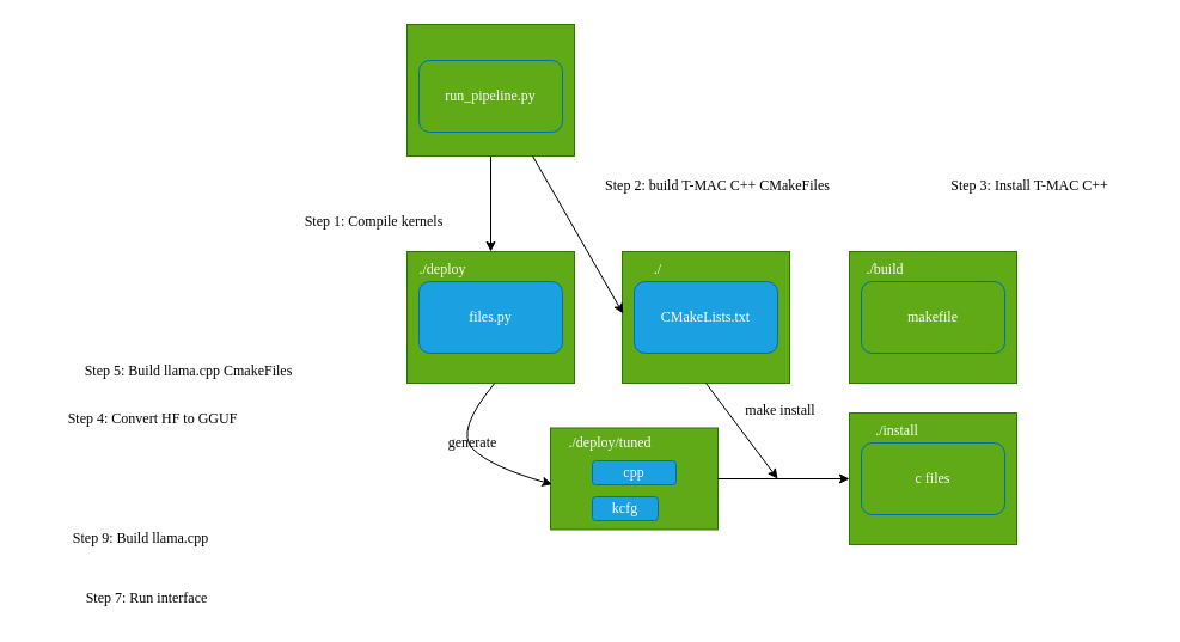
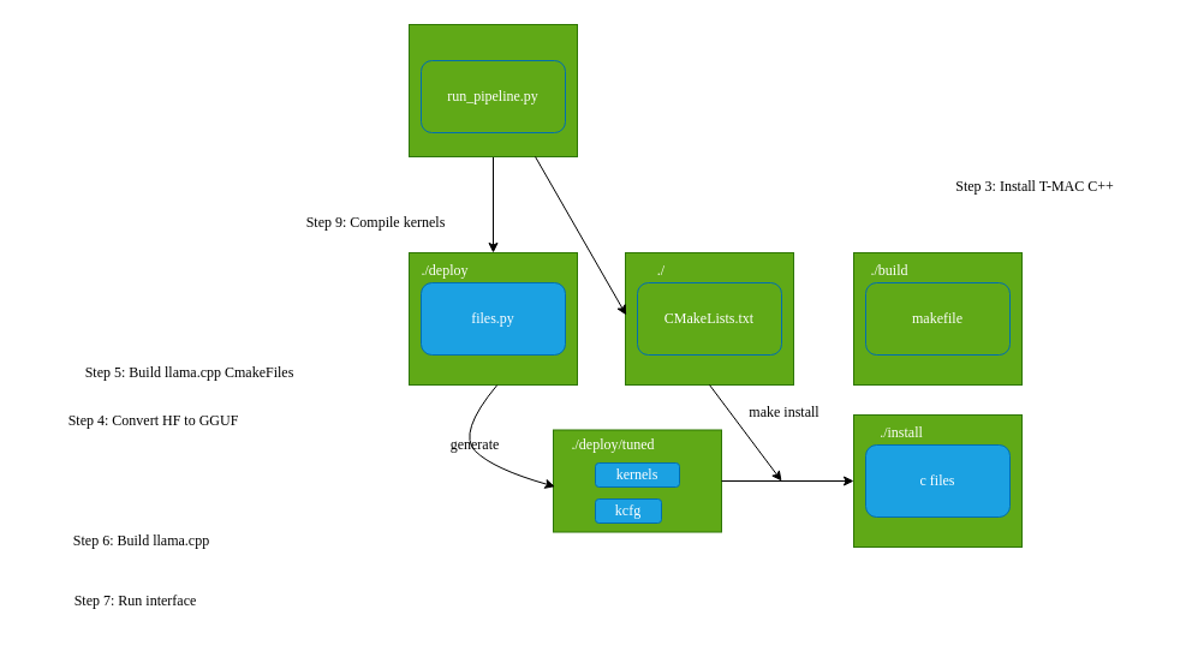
  <mxCell id="0" />
  <mxCell id="1" parent="0" />
  <mxCell id="2" style="edgeStyle=orthogonalEdgeStyle;rounded=0;orthogonalLoop=1;jettySize=auto;html=1;entryX=0.5;entryY=0;entryDx=0;entryDy=0;" edge="1" parent="1" source="3" target="5"><mxGeometry relative="1" as="geometry" /></mxCell>
  <mxCell id="3" value="" style="rounded=0;whiteSpace=wrap;html=1;fillColor=#60a917;fontColor=#ffffff;strokeColor=#2D7600;" vertex="1" parent="1"><mxGeometry x="340" y="20" width="140" height="110" as="geometry" /></mxCell>
  <mxCell id="4" value="&lt;font face=&quot;Lucida Console&quot;&gt;run_pipeline.py&lt;/font&gt;" style="rounded=1;whiteSpace=wrap;html=1;fillColor=#60a917;fontColor=#ffffff;strokeColor=#006EAF;" vertex="1" parent="1"><mxGeometry x="350" y="50" width="120" height="60" as="geometry" /></mxCell>
  <mxCell id="5" value="" style="rounded=0;whiteSpace=wrap;html=1;fillColor=#60a917;fontColor=#ffffff;strokeColor=#2D7600;" vertex="1" parent="1"><mxGeometry x="340" y="210" width="140" height="110" as="geometry" /></mxCell>
  <mxCell id="6" value="&lt;font face=&quot;Lucida Console&quot;&gt;./deploy&lt;/font&gt;" style="text;html=1;align=center;verticalAlign=middle;whiteSpace=wrap;rounded=0;fontColor=#FFFFFF;" vertex="1" parent="1"><mxGeometry x="340" y="210" width="60" height="30" as="geometry" /></mxCell>
  <mxCell id="7" value="&lt;font face=&quot;Lucida Console&quot;&gt;&lt;span style=&quot;font-size: 12px;&quot;&gt;files.py&lt;/span&gt;&lt;/font&gt;" style="rounded=1;whiteSpace=wrap;html=1;fillColor=#1ba1e2;fontColor=#ffffff;strokeColor=#006EAF;" vertex="1" parent="1"><mxGeometry x="350" y="235" width="120" height="60" as="geometry" /></mxCell>
- <mxCell id="8" value="&lt;font face=&quot;Lucida Console&quot; color=&quot;#000000&quot;&gt;Step 1:&amp;nbsp;&lt;span style=&quot;font-size: 12px;&quot;&gt;Compile kernels&lt;/span&gt;&lt;/font&gt;" style="text;html=1;align=center;verticalAlign=middle;whiteSpace=wrap;rounded=0;fontColor=#FFFFFF;" vertex="1" parent="1"><mxGeometry x="225" y="170" width="175" height="30" as="geometry" /></mxCell>
- <mxCell id="9" value="&lt;font face=&quot;Lucida Console&quot; color=&quot;#000000&quot;&gt;Step 2: build T-MAC C++ CMakeFiles&lt;/font&gt;" style="text;html=1;align=center;verticalAlign=middle;whiteSpace=wrap;rounded=0;fontColor=#FFFFFF;" vertex="1" parent="1"><mxGeometry x="470" y="140" width="260" height="30" as="geometry" /></mxCell>
+ <mxCell id="8" value="&lt;font face=&quot;Lucida Console&quot; color=&quot;#000000&quot;&gt;Step 9:&amp;nbsp;&lt;span style=&quot;font-size: 12px;&quot;&gt;Compile kernels&lt;/span&gt;&lt;/font&gt;" style="text;html=1;align=center;verticalAlign=middle;whiteSpace=wrap;rounded=0;fontColor=#FFFFFF;" vertex="1" parent="1"><mxGeometry x="225" y="170" width="175" height="30" as="geometry" /></mxCell>
  <mxCell id="10" value="&lt;font face=&quot;Lucida Console&quot; color=&quot;#000000&quot;&gt;Step 3: Install T-MAC C++&amp;nbsp;&lt;/font&gt;" style="text;html=1;align=center;verticalAlign=middle;whiteSpace=wrap;rounded=0;fontColor=#FFFFFF;" vertex="1" parent="1"><mxGeometry x="760" y="140" width="205" height="30" as="geometry" /></mxCell>
  <mxCell id="11" value="&lt;font face=&quot;Lucida Console&quot; color=&quot;#000000&quot;&gt;Step 4: Convert HF to GGUF&lt;/font&gt;" style="text;html=1;align=center;verticalAlign=middle;whiteSpace=wrap;rounded=0;fontColor=#FFFFFF;" vertex="1" parent="1"><mxGeometry x="25" y="335" width="205" height="30" as="geometry" /></mxCell>
  <mxCell id="12" value="&lt;font face=&quot;Lucida Console&quot; color=&quot;#000000&quot;&gt;Step 5: Build llama.cpp CmakeFiles&lt;/font&gt;" style="text;html=1;align=center;verticalAlign=middle;whiteSpace=wrap;rounded=0;fontColor=#FFFFFF;" vertex="1" parent="1"><mxGeometry x="25" y="295" width="265" height="30" as="geometry" /></mxCell>
- <mxCell id="13" value="&lt;font face=&quot;Lucida Console&quot; color=&quot;#000000&quot;&gt;Step 9: Build llama.cpp&lt;/font&gt;" style="text;html=1;align=center;verticalAlign=middle;whiteSpace=wrap;rounded=0;fontColor=#FFFFFF;" vertex="1" parent="1"><mxGeometry x="25" y="435" width="185" height="30" as="geometry" /></mxCell>
- <mxCell id="14" value="&lt;font face=&quot;Lucida Console&quot; color=&quot;#000000&quot;&gt;Step 7: Run interface&lt;/font&gt;" style="text;html=1;align=center;verticalAlign=middle;whiteSpace=wrap;rounded=0;fontColor=#FFFFFF;" vertex="1" parent="1"><mxGeometry x="30" y="485" width="185" height="30" as="geometry" /></mxCell>
+ <mxCell id="13" value="&lt;font face=&quot;Lucida Console&quot; color=&quot;#000000&quot;&gt;Step 6: Build llama.cpp&lt;/font&gt;" style="text;html=1;align=center;verticalAlign=middle;whiteSpace=wrap;rounded=0;fontColor=#FFFFFF;" vertex="1" parent="1"><mxGeometry x="25" y="435" width="185" height="30" as="geometry" /></mxCell>
+ <mxCell id="14" value="&lt;font face=&quot;Lucida Console&quot; color=&quot;#000000&quot;&gt;Step 7: Run interface&lt;/font&gt;" style="text;html=1;align=center;verticalAlign=middle;whiteSpace=wrap;rounded=0;fontColor=#FFFFFF;" vertex="1" parent="1"><mxGeometry x="20" y="485" width="185" height="30" as="geometry" /></mxCell>
  <mxCell id="15" value="" style="rounded=0;whiteSpace=wrap;html=1;fillColor=#60a917;fontColor=#ffffff;strokeColor=#2D7600;" vertex="1" parent="1"><mxGeometry x="520" y="210" width="140" height="110" as="geometry" /></mxCell>
  <mxCell id="16" value="&lt;font face=&quot;Lucida Console&quot;&gt;./&lt;/font&gt;" style="text;html=1;align=center;verticalAlign=middle;whiteSpace=wrap;rounded=0;fontColor=#FFFFFF;" vertex="1" parent="1"><mxGeometry x="520" y="210" width="60" height="30" as="geometry" /></mxCell>
- <mxCell id="17" value="&lt;font face=&quot;Lucida Console&quot;&gt;&lt;span style=&quot;font-size: 12px;&quot;&gt;CMakeLists.txt&lt;/span&gt;&lt;/font&gt;" style="rounded=1;whiteSpace=wrap;html=1;fillColor=#1ba1e2;fontColor=#ffffff;strokeColor=#006EAF;" vertex="1" parent="1"><mxGeometry x="530" y="235" width="120" height="60" as="geometry" /></mxCell>
+ <mxCell id="17" value="&lt;font face=&quot;Lucida Console&quot;&gt;&lt;span style=&quot;font-size: 12px;&quot;&gt;CMakeLists.txt&lt;/span&gt;&lt;/font&gt;" style="rounded=1;whiteSpace=wrap;html=1;fillColor=#60a917;fontColor=#ffffff;strokeColor=#006EAF;" vertex="1" parent="1"><mxGeometry x="530" y="235" width="120" height="60" as="geometry" /></mxCell>
  <mxCell id="18" value="" style="rounded=0;whiteSpace=wrap;html=1;fillColor=#60a917;fontColor=#ffffff;strokeColor=#2D7600;" vertex="1" parent="1"><mxGeometry x="460" y="357.5" width="140" height="85" as="geometry" /></mxCell>
  <mxCell id="19" value="&lt;font face=&quot;Lucida Console&quot;&gt;./&lt;/font&gt;&lt;span style=&quot;font-family: &amp;quot;Lucida Console&amp;quot;;&quot;&gt;deploy/&lt;/span&gt;&lt;font face=&quot;Lucida Console&quot;&gt;tuned&lt;/font&gt;" style="text;html=1;align=center;verticalAlign=middle;whiteSpace=wrap;rounded=0;fontColor=#FFFFFF;" vertex="1" parent="1"><mxGeometry x="480" y="355" width="60" height="30" as="geometry" /></mxCell>
- <mxCell id="20" value="&lt;font face=&quot;Lucida Console&quot;&gt;&lt;span style=&quot;font-size: 12px;&quot;&gt;cpp&lt;/span&gt;&lt;/font&gt;" style="rounded=1;whiteSpace=wrap;html=1;fillColor=#1ba1e2;fontColor=#ffffff;strokeColor=#006EAF;" vertex="1" parent="1"><mxGeometry x="495" y="385" width="70" height="20" as="geometry" /></mxCell>
+ <mxCell id="20" value="&lt;font face=&quot;Lucida Console&quot;&gt;&lt;span style=&quot;font-size: 12px;&quot;&gt;kernels&lt;/span&gt;&lt;/font&gt;" style="rounded=1;whiteSpace=wrap;html=1;fillColor=#1ba1e2;fontColor=#ffffff;strokeColor=#006EAF;" vertex="1" parent="1"><mxGeometry x="495" y="385" width="70" height="20" as="geometry" /></mxCell>
  <mxCell id="21" value="&lt;font face=&quot;Lucida Console&quot;&gt;kcfg&lt;/font&gt;" style="rounded=1;whiteSpace=wrap;html=1;fillColor=#1ba1e2;fontColor=#ffffff;strokeColor=#006EAF;" vertex="1" parent="1"><mxGeometry x="495" y="415" width="55" height="20" as="geometry" /></mxCell>
  <mxCell id="22" value="" style="curved=1;endArrow=classic;html=1;rounded=0;exitX=0.523;exitY=1.001;exitDx=0;exitDy=0;exitPerimeter=0;entryX=0.01;entryY=0.555;entryDx=0;entryDy=0;entryPerimeter=0;" edge="1" parent="1" source="5" target="18"><mxGeometry width="50" height="50" relative="1" as="geometry"><mxPoint x="460" y="340" as="sourcePoint" /><mxPoint x="510" y="290" as="targetPoint" /><Array as="points"><mxPoint x="380" y="360" /><mxPoint x="410" y="390" /></Array></mxGeometry></mxCell>
  <mxCell id="23" value="&lt;font face=&quot;Lucida Console&quot; color=&quot;#000000&quot;&gt;generate&lt;/font&gt;" style="text;html=1;align=center;verticalAlign=middle;whiteSpace=wrap;rounded=0;fontColor=#FFFFFF;" vertex="1" parent="1"><mxGeometry x="355" y="355" width="80" height="30" as="geometry" /></mxCell>
  <mxCell id="24" value="" style="rounded=0;whiteSpace=wrap;html=1;fillColor=#60a917;fontColor=#ffffff;strokeColor=#2D7600;" vertex="1" parent="1"><mxGeometry x="710" y="210" width="140" height="110" as="geometry" /></mxCell>
  <mxCell id="25" value="&lt;font face=&quot;Lucida Console&quot;&gt;./&lt;span style=&quot;font-size: 12px;&quot;&gt;build&lt;/span&gt;&lt;/font&gt;" style="text;html=1;align=center;verticalAlign=middle;whiteSpace=wrap;rounded=0;fontColor=#FFFFFF;" vertex="1" parent="1"><mxGeometry x="710" y="210" width="60" height="30" as="geometry" /></mxCell>
  <mxCell id="26" value="&lt;font face=&quot;Lucida Console&quot;&gt;&lt;span style=&quot;font-size: 12px;&quot;&gt;makefile&lt;/span&gt;&lt;/font&gt;" style="rounded=1;whiteSpace=wrap;html=1;fillColor=#60a917;fontColor=#ffffff;strokeColor=#006EAF;" vertex="1" parent="1"><mxGeometry x="720" y="235" width="120" height="60" as="geometry" /></mxCell>
  <mxCell id="27" value="" style="endArrow=classic;html=1;rounded=0;exitX=0.75;exitY=1;exitDx=0;exitDy=0;entryX=0.005;entryY=0.472;entryDx=0;entryDy=0;entryPerimeter=0;" edge="1" parent="1" source="3" target="15"><mxGeometry width="50" height="50" relative="1" as="geometry"><mxPoint x="460" y="290" as="sourcePoint" /><mxPoint x="510" y="240" as="targetPoint" /></mxGeometry></mxCell>
  <mxCell id="28" value="" style="endArrow=classic;html=1;rounded=0;exitX=1;exitY=0.5;exitDx=0;exitDy=0;entryX=0;entryY=0.5;entryDx=0;entryDy=0;" edge="1" parent="1" source="18" target="29"><mxGeometry width="50" height="50" relative="1" as="geometry"><mxPoint x="664.3" y="370" as="sourcePoint" /><mxPoint x="690" y="400" as="targetPoint" /></mxGeometry></mxCell>
  <mxCell id="29" value="" style="rounded=0;whiteSpace=wrap;html=1;fillColor=#60a917;fontColor=#ffffff;strokeColor=#2D7600;" vertex="1" parent="1"><mxGeometry x="710" y="345" width="140" height="110" as="geometry" /></mxCell>
  <mxCell id="30" value="&lt;font face=&quot;Lucida Console&quot;&gt;./install&lt;/font&gt;" style="text;html=1;align=center;verticalAlign=middle;whiteSpace=wrap;rounded=0;fontColor=#FFFFFF;" vertex="1" parent="1"><mxGeometry x="720" y="345" width="60" height="30" as="geometry" /></mxCell>
- <mxCell id="31" value="&lt;font face=&quot;Lucida Console&quot;&gt;&lt;span style=&quot;font-size: 12px;&quot;&gt;c files&lt;/span&gt;&lt;/font&gt;" style="rounded=1;whiteSpace=wrap;html=1;fillColor=#60a917;fontColor=#ffffff;strokeColor=#006EAF;" vertex="1" parent="1"><mxGeometry x="720" y="370" width="120" height="60" as="geometry" /></mxCell>
+ <mxCell id="31" value="&lt;font face=&quot;Lucida Console&quot;&gt;&lt;span style=&quot;font-size: 12px;&quot;&gt;c files&lt;/span&gt;&lt;/font&gt;" style="rounded=1;whiteSpace=wrap;html=1;fillColor=#1ba1e2;fontColor=#ffffff;strokeColor=#006EAF;" vertex="1" parent="1"><mxGeometry x="720" y="370" width="120" height="60" as="geometry" /></mxCell>
  <mxCell id="32" value="" style="endArrow=classic;html=1;rounded=0;exitX=0.5;exitY=1;exitDx=0;exitDy=0;" edge="1" parent="1" source="15"><mxGeometry width="50" height="50" relative="1" as="geometry"><mxPoint x="600" y="310" as="sourcePoint" /><mxPoint x="650" y="400" as="targetPoint" /></mxGeometry></mxCell>
  <mxCell id="33" value="&lt;font face=&quot;Lucida Console&quot; color=&quot;#000000&quot;&gt;make install&lt;/font&gt;" style="text;html=1;align=center;verticalAlign=middle;whiteSpace=wrap;rounded=0;fontColor=#FFFFFF;" vertex="1" parent="1"><mxGeometry x="610" y="327.5" width="85" height="30" as="geometry" /></mxCell>
